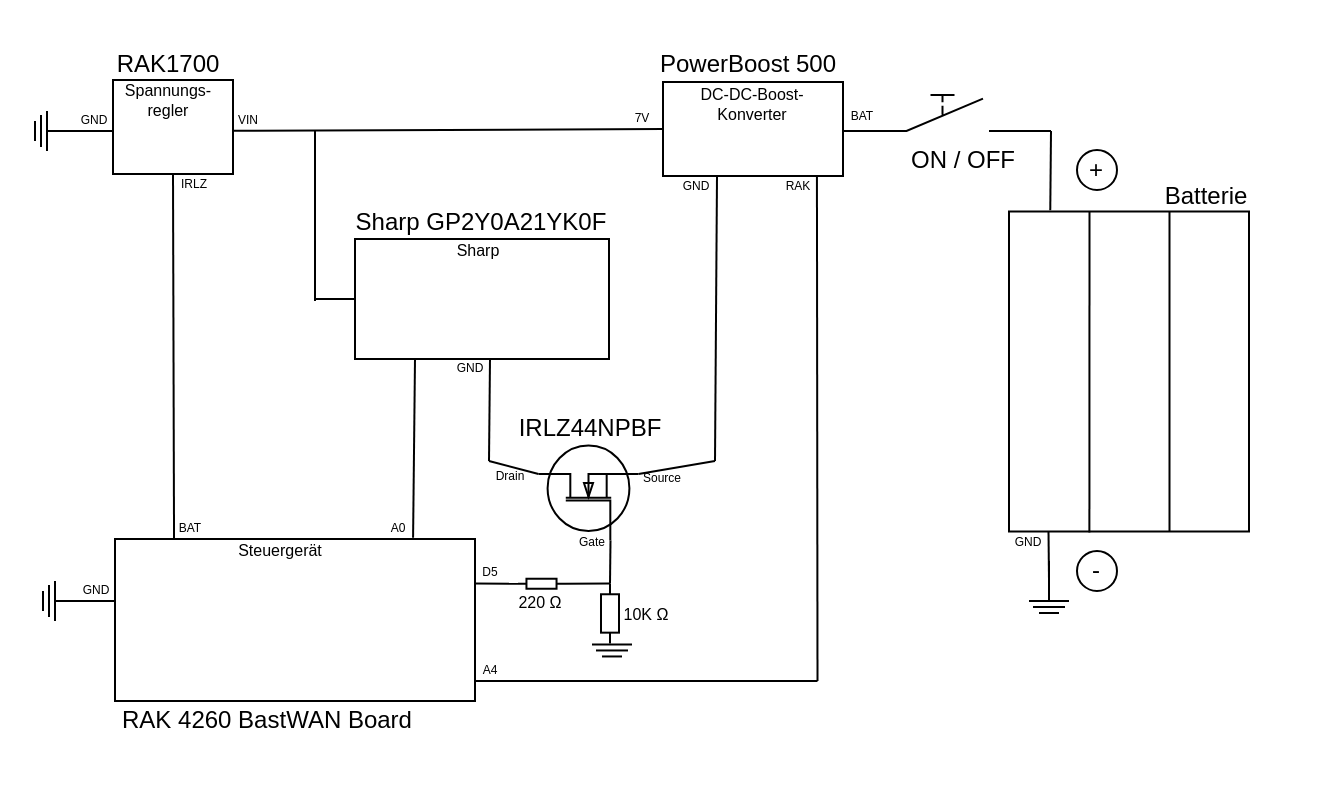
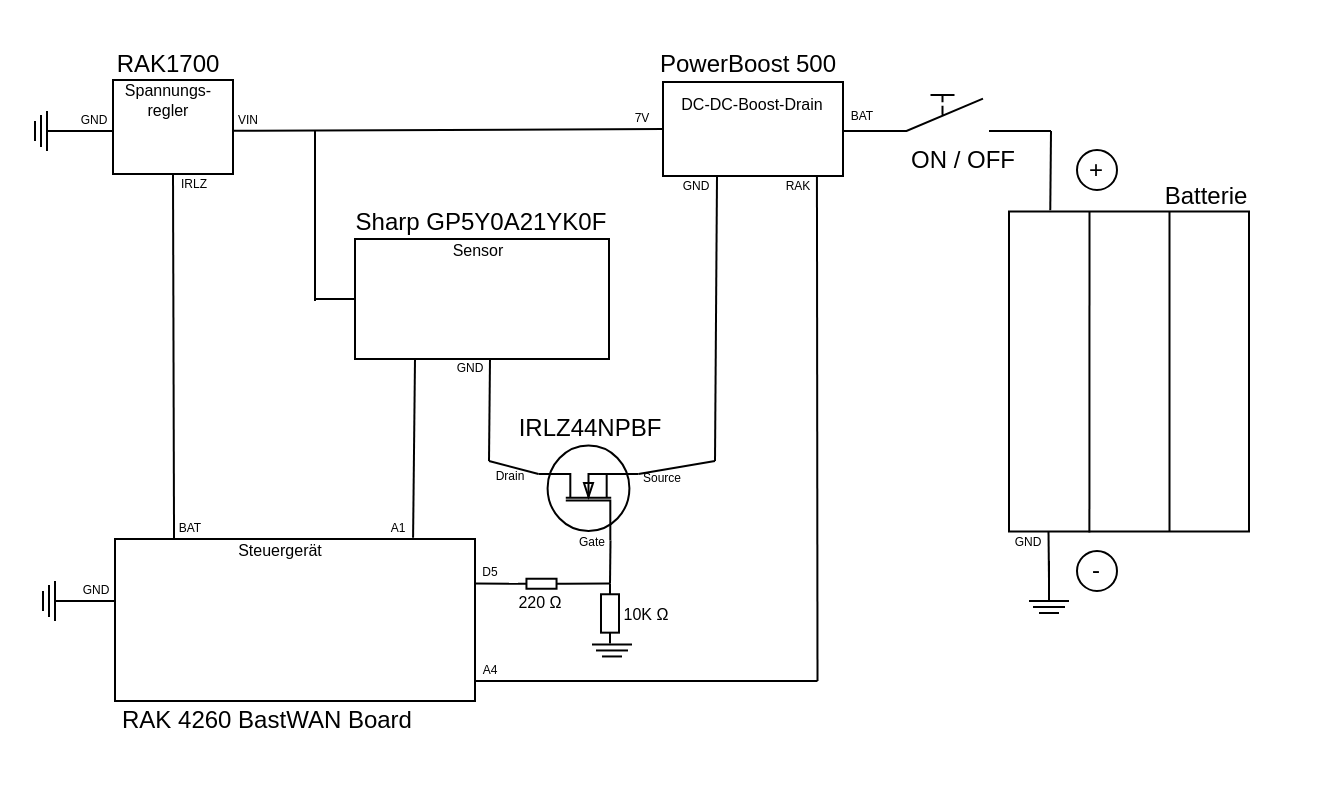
  <mxCell id="0" />
  <mxCell id="1" parent="0" />
  <mxCell id="2" value="" style="rounded=0;whiteSpace=wrap;html=1;rotation=90;fillColor=none;" parent="1" vertex="1"><mxGeometry x="484" y="125.25" width="160" height="120" as="geometry" /></mxCell>
  <mxCell id="3" value="" style="endArrow=none;html=1;rounded=0;exitX=1.003;exitY=0.665;exitDx=0;exitDy=0;exitPerimeter=0;" parent="1" source="2" edge="1"><mxGeometry width="50" height="50" relative="1" as="geometry"><mxPoint x="774.25" y="305" as="sourcePoint" /><mxPoint x="544.25" y="105" as="targetPoint" /></mxGeometry></mxCell>
  <mxCell id="4" value="" style="endArrow=none;html=1;rounded=0;exitX=1.003;exitY=0.665;exitDx=0;exitDy=0;exitPerimeter=0;" parent="1" edge="1"><mxGeometry width="50" height="50" relative="1" as="geometry"><mxPoint x="584.25" y="265" as="sourcePoint" /><mxPoint x="584.25" y="105" as="targetPoint" /></mxGeometry></mxCell>
  <mxCell id="5" value="Batterie" style="text;html=1;align=center;verticalAlign=middle;whiteSpace=wrap;rounded=0;" parent="1" vertex="1"><mxGeometry x="572" y="90" width="62" height="15" as="geometry" /></mxCell>
  <mxCell id="6" value="" style="endArrow=none;html=1;rounded=0;exitX=-0.004;exitY=0.828;exitDx=0;exitDy=0;exitPerimeter=0;" parent="1" source="2" edge="1"><mxGeometry width="50" height="50" relative="1" as="geometry"><mxPoint x="694.25" y="198" as="sourcePoint" /><mxPoint x="525" y="65" as="targetPoint" /></mxGeometry></mxCell>
  <mxCell id="7" value="" style="endArrow=none;html=1;rounded=0;entryX=0.825;entryY=0.004;entryDx=0;entryDy=0;entryPerimeter=0;" parent="1" edge="1" target="10"><mxGeometry width="50" height="50" relative="1" as="geometry"><mxPoint x="524" y="290" as="sourcePoint" /><mxPoint x="525" y="265" as="targetPoint" /></mxGeometry></mxCell>
  <mxCell id="8" value="+" style="ellipse;whiteSpace=wrap;html=1;aspect=fixed;fillColor=none;" parent="1" vertex="1"><mxGeometry x="538" y="74.5" width="20" height="20" as="geometry" /></mxCell>
  <mxCell id="9" value="-" style="ellipse;whiteSpace=wrap;html=1;aspect=fixed;fillColor=none;" parent="1" vertex="1"><mxGeometry x="538" y="275" width="20" height="20" as="geometry" /></mxCell>
  <mxCell id="10" value="&lt;font style=&quot;font-size: 6px;&quot;&gt;GND&lt;/font&gt;" style="text;html=1;align=center;verticalAlign=middle;whiteSpace=wrap;rounded=0;" parent="1" vertex="1"><mxGeometry x="499" y="265" width="30" height="8" as="geometry" /></mxCell>
  <mxCell id="11" value="ON / OFF" style="text;html=1;align=center;verticalAlign=middle;whiteSpace=wrap;rounded=0;" parent="1" vertex="1"><mxGeometry x="454" y="68" width="55" height="23" as="geometry" /></mxCell>
  <mxCell id="12" value="" style="rounded=0;whiteSpace=wrap;html=1;fillColor=none;" parent="1" vertex="1"><mxGeometry x="331" y="40.5" width="90" height="47" as="geometry" /></mxCell>
  <mxCell id="13" value="&lt;span data-teams=&quot;true&quot;&gt;RAK1700&lt;/span&gt;" style="text;html=1;align=center;verticalAlign=middle;whiteSpace=wrap;rounded=0;" parent="1" vertex="1"><mxGeometry x="54" y="20.5" width="60" height="23" as="geometry" /></mxCell>
  <mxCell id="14" value="&lt;span data-teams=&quot;true&quot;&gt;PowerBoost 500&lt;/span&gt;" style="text;html=1;align=center;verticalAlign=middle;whiteSpace=wrap;rounded=0;" parent="1" vertex="1"><mxGeometry x="324" y="20.5" width="100" height="23" as="geometry" /></mxCell>
  <mxCell id="15" value="BAT" style="text;html=1;align=center;verticalAlign=middle;whiteSpace=wrap;rounded=0;fontSize=6;" parent="1" vertex="1"><mxGeometry x="421" y="53" width="20" height="10" as="geometry" /></mxCell>
  <mxCell id="16" value="" style="endArrow=none;html=1;rounded=0;entryX=0.008;entryY=0.997;entryDx=0;entryDy=0;exitX=1;exitY=0.5;exitDx=0;exitDy=0;entryPerimeter=0;" parent="1" target="46" edge="1"><mxGeometry width="50" height="50" relative="1" as="geometry"><mxPoint x="421" y="65" as="sourcePoint" /><mxPoint x="434" y="64.8" as="targetPoint" /></mxGeometry></mxCell>
  <mxCell id="17" value="7V" style="text;html=1;align=center;verticalAlign=middle;whiteSpace=wrap;rounded=0;fontSize=6;" parent="1" vertex="1"><mxGeometry x="311" y="54" width="20" height="10" as="geometry" /></mxCell>
  <mxCell id="18" value="" style="endArrow=none;html=1;rounded=0;exitX=0;exitY=0.5;exitDx=0;exitDy=0;entryX=0.997;entryY=0.541;entryDx=0;entryDy=0;entryPerimeter=0;" parent="1" target="19" edge="1" source="12"><mxGeometry width="50" height="50" relative="1" as="geometry"><mxPoint x="250" y="65" as="sourcePoint" /><mxPoint x="187" y="65" as="targetPoint" /></mxGeometry></mxCell>
  <mxCell id="19" value="" style="rounded=0;whiteSpace=wrap;html=1;fillColor=none;" parent="1" vertex="1"><mxGeometry x="56" y="39.5" width="60" height="47" as="geometry" /></mxCell>
  <mxCell id="20" value="VIN" style="text;html=1;align=center;verticalAlign=middle;whiteSpace=wrap;rounded=0;fontSize=6;" parent="1" vertex="1"><mxGeometry x="114" y="55" width="20" height="10" as="geometry" /></mxCell>
  <mxCell id="21" value="" style="endArrow=none;html=1;rounded=0;exitX=0.5;exitY=1;exitDx=0;exitDy=0;entryX=0.164;entryY=-0.005;entryDx=0;entryDy=0;entryPerimeter=0;" parent="1" source="19" target="23" edge="1"><mxGeometry width="50" height="50" relative="1" as="geometry"><mxPoint x="357" y="185" as="sourcePoint" /><mxPoint x="172" y="125" as="targetPoint" /></mxGeometry></mxCell>
  <mxCell id="22" value="IRLZ" style="text;html=1;align=center;verticalAlign=middle;whiteSpace=wrap;rounded=0;fontSize=6;" parent="1" vertex="1"><mxGeometry x="87" y="86.5" width="20" height="10" as="geometry" /></mxCell>
  <mxCell id="23" value="" style="rounded=0;whiteSpace=wrap;html=1;fillColor=none;" parent="1" vertex="1"><mxGeometry x="57" y="269" width="180" height="81" as="geometry" /></mxCell>
  <mxCell id="24" value="RAK 4260 BastWAN Board" style="text;html=1;align=center;verticalAlign=middle;whiteSpace=wrap;rounded=0;" parent="1" vertex="1"><mxGeometry x="57" y="348" width="153" height="23" as="geometry" /></mxCell>
  <mxCell id="25" value="BAT" style="text;html=1;align=center;verticalAlign=middle;whiteSpace=wrap;rounded=0;fontSize=6;" parent="1" vertex="1"><mxGeometry x="85" y="259" width="20" height="10" as="geometry" /></mxCell>
  <mxCell id="26" value="" style="rounded=0;whiteSpace=wrap;html=1;fillColor=none;" parent="1" vertex="1"><mxGeometry x="177" y="119" width="127" height="60" as="geometry" /></mxCell>
- <mxCell id="27" value="Sharp GP2Y0A21YK0F" style="text;html=1;align=center;verticalAlign=middle;whiteSpace=wrap;rounded=0;" parent="1" vertex="1"><mxGeometry x="164" y="99" width="153" height="23" as="geometry" /></mxCell>
+ <mxCell id="27" value="Sharp GP5Y0A21YK0F" style="text;html=1;align=center;verticalAlign=middle;whiteSpace=wrap;rounded=0;" parent="1" vertex="1"><mxGeometry x="164" y="99" width="153" height="23" as="geometry" /></mxCell>
  <mxCell id="28" value="" style="endArrow=none;html=1;rounded=0;" parent="1" edge="1"><mxGeometry width="50" height="50" relative="1" as="geometry"><mxPoint x="157" y="65" as="sourcePoint" /><mxPoint x="157" y="150" as="targetPoint" /></mxGeometry></mxCell>
- <mxCell id="29" value="A0" style="text;html=1;align=center;verticalAlign=middle;whiteSpace=wrap;rounded=0;fontSize=6;" parent="1" vertex="1"><mxGeometry x="189" y="259" width="20" height="10" as="geometry" /></mxCell>
+ <mxCell id="29" value="A1" style="text;html=1;align=center;verticalAlign=middle;whiteSpace=wrap;rounded=0;fontSize=6;" parent="1" vertex="1"><mxGeometry x="189" y="259" width="20" height="10" as="geometry" /></mxCell>
  <mxCell id="30" value="" style="endArrow=none;html=1;rounded=0;entryX=0;entryY=0.5;entryDx=0;entryDy=0;" parent="1" target="26" edge="1"><mxGeometry width="50" height="50" relative="1" as="geometry"><mxPoint x="157" y="149" as="sourcePoint" /><mxPoint x="237" y="139" as="targetPoint" /></mxGeometry></mxCell>
  <mxCell id="31" value="" style="endArrow=none;html=1;rounded=0;entryX=0.828;entryY=-0.008;entryDx=0;entryDy=0;entryPerimeter=0;" parent="1" target="23" edge="1"><mxGeometry width="50" height="50" relative="1" as="geometry"><mxPoint x="207" y="179" as="sourcePoint" /><mxPoint x="297" y="245" as="targetPoint" /></mxGeometry></mxCell>
  <mxCell id="32" value="" style="endArrow=none;html=1;rounded=0;exitX=0.808;exitY=0.999;exitDx=0;exitDy=0;exitPerimeter=0;" parent="1" edge="1"><mxGeometry width="50" height="50" relative="1" as="geometry"><mxPoint x="407.97" y="87.503" as="sourcePoint" /><mxPoint x="408.25" y="340.05" as="targetPoint" /></mxGeometry></mxCell>
  <mxCell id="33" value="" style="endArrow=none;html=1;rounded=0;entryX=0.999;entryY=0.877;entryDx=0;entryDy=0;entryPerimeter=0;" parent="1" target="23" edge="1"><mxGeometry width="50" height="50" relative="1" as="geometry"><mxPoint x="408.25" y="340.05" as="sourcePoint" /><mxPoint x="241.07" y="341.14" as="targetPoint" /></mxGeometry></mxCell>
  <mxCell id="34" value="A4" style="text;html=1;align=center;verticalAlign=middle;whiteSpace=wrap;rounded=0;fontSize=6;" parent="1" vertex="1"><mxGeometry x="234.75" y="330.05" width="20" height="10" as="geometry" /></mxCell>
  <mxCell id="35" value="" style="endArrow=none;html=1;rounded=0;exitX=0;exitY=0.5;exitDx=0;exitDy=0;entryX=0.5;entryY=0;entryDx=0;entryDy=0;entryPerimeter=0;" parent="1" edge="1"><mxGeometry width="50" height="50" relative="1" as="geometry"><mxPoint x="56" y="65" as="sourcePoint" /><mxPoint x="32.17" y="65" as="targetPoint" /></mxGeometry></mxCell>
  <mxCell id="36" value="GND" style="text;html=1;align=center;verticalAlign=middle;whiteSpace=wrap;rounded=0;fontSize=6;" parent="1" vertex="1"><mxGeometry x="37" y="55" width="20" height="10" as="geometry" /></mxCell>
  <mxCell id="37" value="" style="endArrow=none;html=1;rounded=0;" parent="1" edge="1"><mxGeometry width="50" height="50" relative="1" as="geometry"><mxPoint x="57" y="300" as="sourcePoint" /><mxPoint x="47" y="300" as="targetPoint" /></mxGeometry></mxCell>
  <mxCell id="38" value="GND" style="text;html=1;align=center;verticalAlign=middle;whiteSpace=wrap;rounded=0;fontSize=6;" parent="1" vertex="1"><mxGeometry x="38" y="290" width="20" height="10" as="geometry" /></mxCell>
  <mxCell id="39" value="" style="endArrow=none;html=1;rounded=0;entryX=1;entryY=0;entryDx=0;entryDy=0;" parent="1" target="40" edge="1"><mxGeometry width="50" height="50" relative="1" as="geometry"><mxPoint x="357" y="230" as="sourcePoint" /><mxPoint x="357.37" y="91.795" as="targetPoint" /></mxGeometry></mxCell>
  <mxCell id="40" value="GND" style="text;html=1;align=center;verticalAlign=middle;whiteSpace=wrap;rounded=0;fontSize=6;" parent="1" vertex="1"><mxGeometry x="338" y="87.5" width="20" height="10" as="geometry" /></mxCell>
  <mxCell id="41" value="RAK" style="text;html=1;align=center;verticalAlign=middle;whiteSpace=wrap;rounded=0;fontSize=6;" parent="1" vertex="1"><mxGeometry x="389.25" y="88.05" width="20" height="10" as="geometry" /></mxCell>
  <mxCell id="42" value="&lt;font style=&quot;font-size: 8px;&quot;&gt;Spannungs-&lt;/font&gt;&lt;span style=&quot;background-color: transparent; color: light-dark(rgb(0, 0, 0), rgb(255, 255, 255)); font-size: 8px;&quot;&gt;regler&lt;/span&gt;" style="text;html=1;align=center;verticalAlign=middle;whiteSpace=wrap;rounded=0;fontSize=6;" parent="1" vertex="1"><mxGeometry x="74" y="45" width="20" height="10" as="geometry" /></mxCell>
- <mxCell id="43" value="&lt;font style=&quot;font-size: 8px;&quot;&gt;DC-DC-Boost-Konverter&lt;/font&gt;" style="text;html=1;align=center;verticalAlign=middle;whiteSpace=wrap;rounded=0;fontSize=6;" parent="1" vertex="1"><mxGeometry x="336" y="46.5" width="80" height="10" as="geometry" /></mxCell>
- <mxCell id="44" value="&lt;font style=&quot;font-size: 8px;&quot;&gt;Sharp&lt;/font&gt;" style="text;html=1;align=center;verticalAlign=middle;whiteSpace=wrap;rounded=0;fontSize=6;" parent="1" vertex="1"><mxGeometry x="198.5" y="120" width="80" height="10" as="geometry" /></mxCell>
+ <mxCell id="43" value="&lt;font style=&quot;font-size: 8px;&quot;&gt;DC-DC-Boost-Drain&lt;/font&gt;" style="text;html=1;align=center;verticalAlign=middle;whiteSpace=wrap;rounded=0;fontSize=6;" parent="1" vertex="1"><mxGeometry x="336" y="46.5" width="80" height="10" as="geometry" /></mxCell>
+ <mxCell id="44" value="&lt;font style=&quot;font-size: 8px;&quot;&gt;Sensor&lt;/font&gt;" style="text;html=1;align=center;verticalAlign=middle;whiteSpace=wrap;rounded=0;fontSize=6;" parent="1" vertex="1"><mxGeometry x="198.5" y="120" width="80" height="10" as="geometry" /></mxCell>
  <mxCell id="45" value="&lt;font style=&quot;font-size: 8px;&quot;&gt;Steuergerät&lt;/font&gt;" style="text;html=1;align=center;verticalAlign=middle;whiteSpace=wrap;rounded=0;fontSize=6;" parent="1" vertex="1"><mxGeometry x="99.5" y="270" width="80" height="10" as="geometry" /></mxCell>
  <mxCell id="46" value="" style="pointerEvents=1;verticalLabelPosition=bottom;shadow=0;dashed=0;align=center;html=1;verticalAlign=top;shape=mxgraph.electrical.electro-mechanical.manualSwitch2;elSwitchState=off;" parent="1" vertex="1"><mxGeometry x="434" y="47" width="75" height="18" as="geometry" /></mxCell>
  <mxCell id="47" value="" style="endArrow=none;html=1;rounded=0;" edge="1" parent="1"><mxGeometry width="50" height="50" relative="1" as="geometry"><mxPoint x="525" y="65" as="sourcePoint" /><mxPoint x="505" y="65" as="targetPoint" /></mxGeometry></mxCell>
  <mxCell id="48" value="" style="endArrow=none;html=1;rounded=0;entryX=1;entryY=0;entryDx=0;entryDy=0;" edge="1" parent="1" target="49"><mxGeometry width="50" height="50" relative="1" as="geometry"><mxPoint x="244" y="230" as="sourcePoint" /><mxPoint x="243.666" y="183.94" as="targetPoint" /></mxGeometry></mxCell>
  <mxCell id="49" value="GND" style="text;html=1;align=center;verticalAlign=middle;whiteSpace=wrap;rounded=0;fontSize=6;" vertex="1" parent="1"><mxGeometry x="224.5" y="179" width="20" height="10" as="geometry" /></mxCell>
  <mxCell id="50" value="" style="endArrow=none;html=1;rounded=0;exitX=0.999;exitY=0.139;exitDx=0;exitDy=0;entryX=0;entryY=0.5;entryDx=0;entryDy=0;entryPerimeter=0;exitPerimeter=0;" edge="1" parent="1" target="77"><mxGeometry width="50" height="50" relative="1" as="geometry"><mxPoint x="236.82" y="291.259" as="sourcePoint" /><mxPoint x="314" y="293" as="targetPoint" /></mxGeometry></mxCell>
  <mxCell id="51" value="" style="endArrow=none;html=1;rounded=0;exitX=0.7;exitY=0;exitDx=0;exitDy=0;exitPerimeter=0;" edge="1" parent="1" source="82"><mxGeometry width="50" height="50" relative="1" as="geometry"><mxPoint x="297.473" y="229.505" as="sourcePoint" /><mxPoint x="244" y="230" as="targetPoint" /></mxGeometry></mxCell>
  <mxCell id="52" value="" style="endArrow=none;html=1;rounded=0;exitX=0.7;exitY=1;exitDx=0;exitDy=0;exitPerimeter=0;" edge="1" parent="1" source="82"><mxGeometry width="50" height="50" relative="1" as="geometry"><mxPoint x="321.75" y="236.5" as="sourcePoint" /><mxPoint x="357" y="230" as="targetPoint" /></mxGeometry></mxCell>
  <mxCell id="53" value="Source" style="text;html=1;align=center;verticalAlign=middle;whiteSpace=wrap;rounded=0;fontSize=6;" vertex="1" parent="1"><mxGeometry x="320.5" y="234.25" width="20" height="10" as="geometry" /></mxCell>
  <mxCell id="54" value="Drain" style="text;html=1;align=center;verticalAlign=middle;whiteSpace=wrap;rounded=0;fontSize=6;" vertex="1" parent="1"><mxGeometry x="244.75" y="233" width="20" height="10" as="geometry" /></mxCell>
  <mxCell id="55" value="" style="pointerEvents=1;verticalLabelPosition=bottom;shadow=0;dashed=0;align=center;html=1;verticalAlign=top;shape=mxgraph.electrical.resistors.resistor_1;rotation=90;fillColor=none;" vertex="1" parent="1"><mxGeometry x="289.5" y="301.73" width="30" height="9" as="geometry" /></mxCell>
  <mxCell id="56" value="" style="group" vertex="1" connectable="0" parent="1"><mxGeometry x="295.5" y="301.73" width="20" height="26" as="geometry" /></mxCell>
  <mxCell id="57" value="" style="endArrow=none;html=1;rounded=0;" edge="1" parent="56"><mxGeometry width="50" height="50" relative="1" as="geometry"><mxPoint y="20" as="sourcePoint" /><mxPoint x="20" y="20" as="targetPoint" /></mxGeometry></mxCell>
  <mxCell id="58" value="" style="endArrow=none;html=1;rounded=0;" edge="1" parent="56"><mxGeometry width="50" height="50" relative="1" as="geometry"><mxPoint x="2" y="23" as="sourcePoint" /><mxPoint x="18" y="23" as="targetPoint" /></mxGeometry></mxCell>
  <mxCell id="59" value="" style="endArrow=none;html=1;rounded=0;" edge="1" parent="56"><mxGeometry width="50" height="50" relative="1" as="geometry"><mxPoint x="5" y="26" as="sourcePoint" /><mxPoint x="15" y="26" as="targetPoint" /></mxGeometry></mxCell>
  <mxCell id="60" value="" style="group" vertex="1" connectable="0" parent="1"><mxGeometry x="514" y="280" width="20" height="26" as="geometry" /></mxCell>
  <mxCell id="61" value="" style="endArrow=none;html=1;rounded=0;" edge="1" parent="60"><mxGeometry width="50" height="50" relative="1" as="geometry"><mxPoint x="10" y="20" as="sourcePoint" /><mxPoint x="10" as="targetPoint" /></mxGeometry></mxCell>
  <mxCell id="62" value="" style="endArrow=none;html=1;rounded=0;" edge="1" parent="60"><mxGeometry width="50" height="50" relative="1" as="geometry"><mxPoint y="20" as="sourcePoint" /><mxPoint x="20" y="20" as="targetPoint" /></mxGeometry></mxCell>
  <mxCell id="63" value="" style="endArrow=none;html=1;rounded=0;" edge="1" parent="60"><mxGeometry width="50" height="50" relative="1" as="geometry"><mxPoint x="2" y="23" as="sourcePoint" /><mxPoint x="18" y="23" as="targetPoint" /></mxGeometry></mxCell>
  <mxCell id="64" value="" style="endArrow=none;html=1;rounded=0;" edge="1" parent="60"><mxGeometry width="50" height="50" relative="1" as="geometry"><mxPoint x="5" y="26" as="sourcePoint" /><mxPoint x="15" y="26" as="targetPoint" /></mxGeometry></mxCell>
  <mxCell id="65" value="" style="group;rotation=90;" vertex="1" connectable="0" parent="1"><mxGeometry x="24" y="287" width="20" height="26" as="geometry" /></mxCell>
  <mxCell id="66" value="" style="endArrow=none;html=1;rounded=0;" edge="1" parent="65"><mxGeometry width="50" height="50" relative="1" as="geometry"><mxPoint x="3" y="13" as="sourcePoint" /><mxPoint x="23" y="13" as="targetPoint" /></mxGeometry></mxCell>
  <mxCell id="67" value="" style="endArrow=none;html=1;rounded=0;" edge="1" parent="65"><mxGeometry width="50" height="50" relative="1" as="geometry"><mxPoint x="3" y="3" as="sourcePoint" /><mxPoint x="3" y="23" as="targetPoint" /></mxGeometry></mxCell>
  <mxCell id="68" value="" style="endArrow=none;html=1;rounded=0;" edge="1" parent="65"><mxGeometry width="50" height="50" relative="1" as="geometry"><mxPoint y="5" as="sourcePoint" /><mxPoint y="21" as="targetPoint" /></mxGeometry></mxCell>
  <mxCell id="69" value="" style="endArrow=none;html=1;rounded=0;" edge="1" parent="65"><mxGeometry width="50" height="50" relative="1" as="geometry"><mxPoint x="-3" y="8" as="sourcePoint" /><mxPoint x="-3" y="18" as="targetPoint" /></mxGeometry></mxCell>
  <mxCell id="70" value="" style="group;rotation=90;" vertex="1" connectable="0" parent="1"><mxGeometry x="20" y="52" width="20" height="26" as="geometry" /></mxCell>
  <mxCell id="71" value="" style="endArrow=none;html=1;rounded=0;" edge="1" parent="70"><mxGeometry width="50" height="50" relative="1" as="geometry"><mxPoint x="3" y="13" as="sourcePoint" /><mxPoint x="23" y="13" as="targetPoint" /></mxGeometry></mxCell>
  <mxCell id="72" value="" style="endArrow=none;html=1;rounded=0;" edge="1" parent="70"><mxGeometry width="50" height="50" relative="1" as="geometry"><mxPoint x="3" y="3" as="sourcePoint" /><mxPoint x="3" y="23" as="targetPoint" /></mxGeometry></mxCell>
  <mxCell id="73" value="" style="endArrow=none;html=1;rounded=0;" edge="1" parent="70"><mxGeometry width="50" height="50" relative="1" as="geometry"><mxPoint y="5" as="sourcePoint" /><mxPoint y="21" as="targetPoint" /></mxGeometry></mxCell>
  <mxCell id="74" value="" style="endArrow=none;html=1;rounded=0;" edge="1" parent="70"><mxGeometry width="50" height="50" relative="1" as="geometry"><mxPoint x="-3" y="8" as="sourcePoint" /><mxPoint x="-3" y="18" as="targetPoint" /></mxGeometry></mxCell>
  <mxCell id="75" value="D5" style="text;html=1;align=center;verticalAlign=middle;whiteSpace=wrap;rounded=0;fontSize=6;" vertex="1" parent="1"><mxGeometry x="234.5" y="281" width="20" height="10" as="geometry" /></mxCell>
  <mxCell id="76" value="IRLZ44NPBF" style="text;html=1;align=center;verticalAlign=middle;whiteSpace=wrap;rounded=0;" vertex="1" parent="1"><mxGeometry x="255" y="202" width="79.5" height="24.5" as="geometry" /></mxCell>
  <mxCell id="77" value="" style="pointerEvents=1;verticalLabelPosition=bottom;shadow=0;dashed=0;align=center;html=1;verticalAlign=top;shape=mxgraph.electrical.resistors.resistor_1;rotation=0;fillColor=none;" vertex="1" parent="1"><mxGeometry x="258.5" y="288.87" width="23.5" height="5" as="geometry" /></mxCell>
  <mxCell id="78" value="" style="endArrow=none;html=1;rounded=0;exitX=1;exitY=0.5;exitDx=0;exitDy=0;exitPerimeter=0;entryX=0;entryY=0.5;entryDx=0;entryDy=0;entryPerimeter=0;" edge="1" parent="1" source="77" target="55"><mxGeometry width="50" height="50" relative="1" as="geometry"><mxPoint x="274" y="331" as="sourcePoint" /><mxPoint x="324" y="281" as="targetPoint" /></mxGeometry></mxCell>
  <mxCell id="79" value="" style="endArrow=none;html=1;rounded=0;exitX=0;exitY=0.5;exitDx=0;exitDy=0;exitPerimeter=0;entryX=0;entryY=0.72;entryDx=0;entryDy=0;entryPerimeter=0;" edge="1" parent="1" source="55" target="82"><mxGeometry width="50" height="50" relative="1" as="geometry"><mxPoint x="274" y="270" as="sourcePoint" /><mxPoint x="305.5" y="266.505" as="targetPoint" /></mxGeometry></mxCell>
  <mxCell id="80" value="&lt;font style=&quot;font-size: 8px; color: rgb(0, 0, 0);&quot;&gt;&lt;font style=&quot;&quot;&gt;10K&amp;nbsp;&lt;/font&gt;&lt;span style=&quot;text-align: start;&quot;&gt;Ω&lt;/span&gt;&lt;/font&gt;" style="text;html=1;align=center;verticalAlign=middle;whiteSpace=wrap;rounded=0;fontSize=6;" vertex="1" parent="1"><mxGeometry x="308" y="301.73" width="30" height="10" as="geometry" /></mxCell>
  <mxCell id="81" value="&lt;font style=&quot;font-size: 8px; color: rgb(0, 0, 0);&quot;&gt;&lt;font style=&quot;&quot;&gt;220&amp;nbsp;&lt;/font&gt;&lt;span style=&quot;text-align: start;&quot;&gt;Ω&lt;/span&gt;&lt;/font&gt;" style="text;html=1;align=center;verticalAlign=middle;whiteSpace=wrap;rounded=0;fontSize=6;" vertex="1" parent="1"><mxGeometry x="255.25" y="296" width="30" height="10" as="geometry" /></mxCell>
  <mxCell id="82" value="" style="verticalLabelPosition=bottom;shadow=0;dashed=0;align=center;html=1;verticalAlign=top;shape=mxgraph.electrical.mosfets1.n-channel_mosfet_1;fillColor=none;rotation=-90;" vertex="1" parent="1"><mxGeometry x="270" y="221" width="47.5" height="50" as="geometry" /></mxCell>
  <mxCell id="83" value="Gate" style="text;html=1;align=center;verticalAlign=middle;whiteSpace=wrap;rounded=0;fontSize=6;" vertex="1" parent="1"><mxGeometry x="286" y="266" width="20" height="10" as="geometry" /></mxCell>
